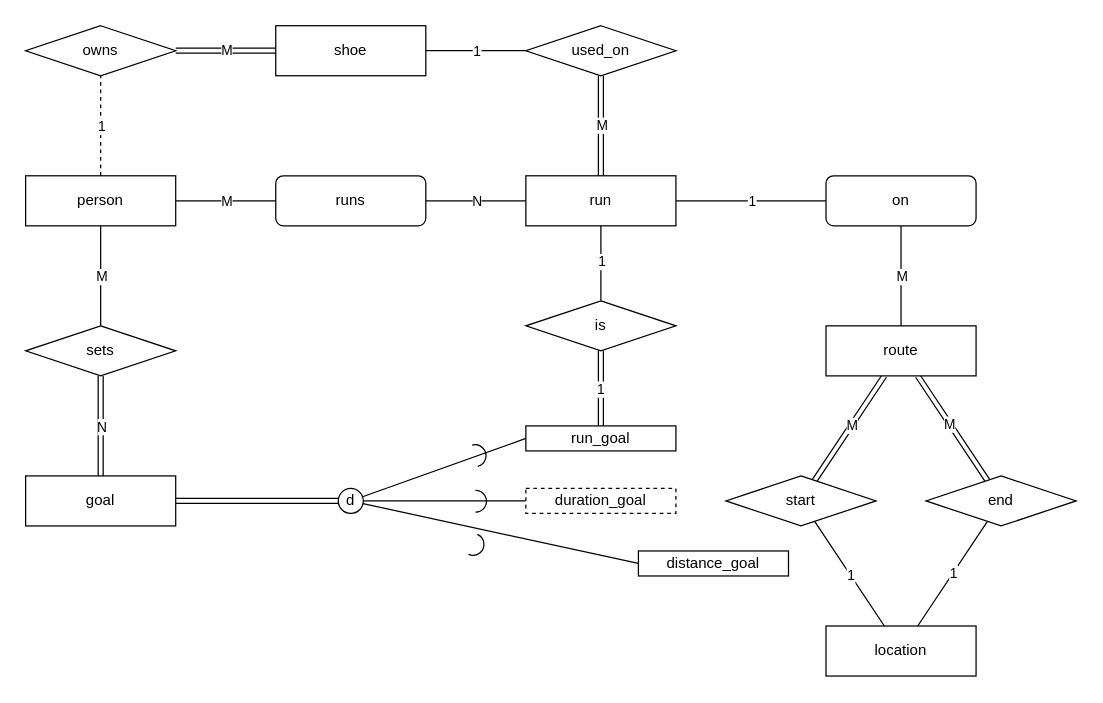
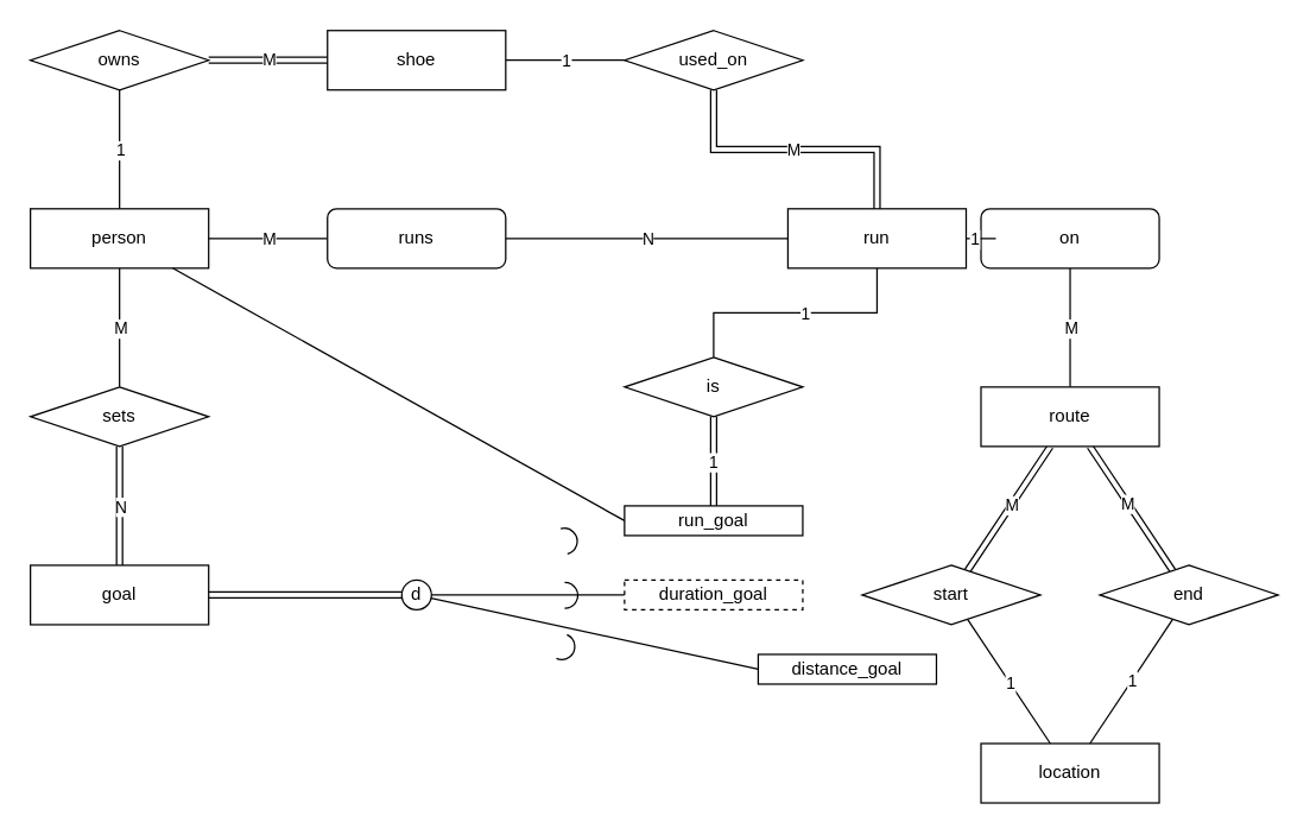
  <mxCell id="0" />
  <mxCell id="1" parent="0" />
- <mxCell id="2" style="edgeStyle=orthogonalEdgeStyle;rounded=0;orthogonalLoop=1;jettySize=auto;html=1;endArrow=none;endFill=0;dashed=1;" edge="1" parent="1" source="8" target="14"><mxGeometry relative="1" as="geometry" /></mxCell>
+ <mxCell id="2" style="edgeStyle=orthogonalEdgeStyle;rounded=0;orthogonalLoop=1;jettySize=auto;html=1;endArrow=none;endFill=0;" edge="1" parent="1" source="8" target="14"><mxGeometry relative="1" as="geometry" /></mxCell>
  <mxCell id="3" value="1" style="edgeLabel;html=1;align=center;verticalAlign=middle;resizable=0;points=[];" vertex="1" connectable="0" parent="2"><mxGeometry x="0.005" relative="1" as="geometry"><mxPoint as="offset" /></mxGeometry></mxCell>
  <mxCell id="4" style="edgeStyle=orthogonalEdgeStyle;rounded=0;orthogonalLoop=1;jettySize=auto;html=1;endArrow=none;endFill=0;" edge="1" parent="1" source="8" target="17"><mxGeometry relative="1" as="geometry" /></mxCell>
  <mxCell id="5" value="M" style="edgeLabel;html=1;align=center;verticalAlign=middle;resizable=0;points=[];" vertex="1" connectable="0" parent="4"><mxGeometry x="-0.004" relative="1" as="geometry"><mxPoint as="offset" /></mxGeometry></mxCell>
  <mxCell id="6" style="edgeStyle=orthogonalEdgeStyle;rounded=0;orthogonalLoop=1;jettySize=auto;html=1;endArrow=none;endFill=0;" edge="1" parent="1" source="8" target="37"><mxGeometry relative="1" as="geometry" /></mxCell>
  <mxCell id="7" value="M" style="edgeLabel;html=1;align=center;verticalAlign=middle;resizable=0;points=[];" vertex="1" connectable="0" parent="6"><mxGeometry x="0.003" relative="1" as="geometry"><mxPoint as="offset" /></mxGeometry></mxCell>
  <mxCell id="8" value="person" style="rounded=0;whiteSpace=wrap;html=1;" parent="1" vertex="1"><mxGeometry x="20" y="140" width="120" height="40" as="geometry" /></mxCell>
  <mxCell id="9" style="edgeStyle=orthogonalEdgeStyle;rounded=0;orthogonalLoop=1;jettySize=auto;html=1;endArrow=none;endFill=0;" edge="1" parent="1" source="11" target="55"><mxGeometry relative="1" as="geometry" /></mxCell>
  <mxCell id="10" value="1" style="edgeLabel;html=1;align=center;verticalAlign=middle;resizable=0;points=[];" vertex="1" connectable="0" parent="9"><mxGeometry x="-0.007" relative="1" as="geometry"><mxPoint as="offset" /></mxGeometry></mxCell>
  <mxCell id="11" value="shoe" style="rounded=0;whiteSpace=wrap;html=1;" parent="1" vertex="1"><mxGeometry x="220" y="20" width="120" height="40" as="geometry" /></mxCell>
  <mxCell id="12" style="edgeStyle=orthogonalEdgeStyle;rounded=0;orthogonalLoop=1;jettySize=auto;html=1;endArrow=none;endFill=0;shape=link;" edge="1" parent="1" source="14" target="11"><mxGeometry relative="1" as="geometry" /></mxCell>
  <mxCell id="13" value="M" style="edgeLabel;html=1;align=center;verticalAlign=middle;resizable=0;points=[];" vertex="1" connectable="0" parent="12"><mxGeometry x="-0.003" y="1" relative="1" as="geometry"><mxPoint as="offset" /></mxGeometry></mxCell>
  <mxCell id="14" value="owns" style="rhombus;whiteSpace=wrap;html=1;" vertex="1" parent="1"><mxGeometry x="20" y="20" width="120" height="40" as="geometry" /></mxCell>
  <mxCell id="15" style="edgeStyle=orthogonalEdgeStyle;rounded=0;orthogonalLoop=1;jettySize=auto;html=1;endArrow=none;endFill=0;shape=link;" edge="1" parent="1" source="17" target="19"><mxGeometry relative="1" as="geometry" /></mxCell>
  <mxCell id="16" value="N" style="edgeLabel;html=1;align=center;verticalAlign=middle;resizable=0;points=[];" vertex="1" connectable="0" parent="15"><mxGeometry x="0.006" relative="1" as="geometry"><mxPoint as="offset" /></mxGeometry></mxCell>
  <mxCell id="17" value="sets" style="rhombus;whiteSpace=wrap;html=1;" vertex="1" parent="1"><mxGeometry x="20" y="260" width="120" height="40" as="geometry" /></mxCell>
  <mxCell id="18" style="edgeStyle=orthogonalEdgeStyle;rounded=0;orthogonalLoop=1;jettySize=auto;html=1;endArrow=none;endFill=0;shape=link;" edge="1" parent="1" source="19" target="45"><mxGeometry relative="1" as="geometry" /></mxCell>
  <mxCell id="19" value="goal" style="rounded=0;whiteSpace=wrap;html=1;" vertex="1" parent="1"><mxGeometry x="20" y="380" width="120" height="40" as="geometry" /></mxCell>
  <mxCell id="20" style="edgeStyle=orthogonalEdgeStyle;rounded=0;orthogonalLoop=1;jettySize=auto;html=1;endArrow=none;endFill=0;" edge="1" parent="1" source="22" target="27"><mxGeometry relative="1" as="geometry" /></mxCell>
  <mxCell id="21" value="M" style="edgeLabel;html=1;align=center;verticalAlign=middle;resizable=0;points=[];" vertex="1" connectable="0" parent="20"><mxGeometry x="-0.012" relative="1" as="geometry"><mxPoint as="offset" /></mxGeometry></mxCell>
  <mxCell id="22" value="on" style="whiteSpace=wrap;html=1;rounded=1;" vertex="1" parent="1"><mxGeometry x="660" y="140" width="120" height="40" as="geometry" /></mxCell>
  <mxCell id="23" style="rounded=0;orthogonalLoop=1;jettySize=auto;html=1;endArrow=none;endFill=0;shape=link;" edge="1" parent="1" source="27" target="30"><mxGeometry relative="1" as="geometry" /></mxCell>
  <mxCell id="24" value="M" style="edgeLabel;html=1;align=center;verticalAlign=middle;resizable=0;points=[];" vertex="1" connectable="0" parent="23"><mxGeometry x="-0.073" relative="1" as="geometry"><mxPoint as="offset" /></mxGeometry></mxCell>
  <mxCell id="25" style="rounded=0;orthogonalLoop=1;jettySize=auto;html=1;shape=link;" edge="1" parent="1" source="27" target="34"><mxGeometry relative="1" as="geometry" /></mxCell>
  <mxCell id="26" value="M" style="edgeLabel;html=1;align=center;verticalAlign=middle;resizable=0;points=[];" vertex="1" connectable="0" parent="25"><mxGeometry x="-0.082" relative="1" as="geometry"><mxPoint as="offset" /></mxGeometry></mxCell>
  <mxCell id="27" value="route" style="rounded=0;whiteSpace=wrap;html=1;" vertex="1" parent="1"><mxGeometry x="660" y="260" width="120" height="40" as="geometry" /></mxCell>
  <mxCell id="28" style="rounded=0;orthogonalLoop=1;jettySize=auto;html=1;endArrow=none;endFill=0;" edge="1" parent="1" source="30" target="31"><mxGeometry relative="1" as="geometry" /></mxCell>
  <mxCell id="29" value="1" style="edgeLabel;html=1;align=center;verticalAlign=middle;resizable=0;points=[];" vertex="1" connectable="0" parent="28"><mxGeometry x="0.033" relative="1" as="geometry"><mxPoint as="offset" /></mxGeometry></mxCell>
  <mxCell id="30" value="start" style="rhombus;whiteSpace=wrap;html=1;" vertex="1" parent="1"><mxGeometry x="580" y="380" width="120" height="40" as="geometry" /></mxCell>
  <mxCell id="31" value="location" style="rounded=0;whiteSpace=wrap;html=1;" vertex="1" parent="1"><mxGeometry x="660" y="500" width="120" height="40" as="geometry" /></mxCell>
  <mxCell id="32" style="rounded=0;orthogonalLoop=1;jettySize=auto;html=1;endArrow=none;endFill=0;" edge="1" parent="1" source="34" target="31"><mxGeometry relative="1" as="geometry" /></mxCell>
  <mxCell id="33" value="1" style="edgeLabel;html=1;align=center;verticalAlign=middle;resizable=0;points=[];" vertex="1" connectable="0" parent="32"><mxGeometry x="-0.012" relative="1" as="geometry"><mxPoint as="offset" /></mxGeometry></mxCell>
  <mxCell id="34" value="end" style="rhombus;whiteSpace=wrap;html=1;" vertex="1" parent="1"><mxGeometry x="740" y="380" width="120" height="40" as="geometry" /></mxCell>
  <mxCell id="35" style="edgeStyle=orthogonalEdgeStyle;rounded=0;orthogonalLoop=1;jettySize=auto;html=1;endArrow=none;endFill=0;" edge="1" parent="1" source="37" target="42"><mxGeometry relative="1" as="geometry" /></mxCell>
  <mxCell id="36" value="N" style="edgeLabel;html=1;align=center;verticalAlign=middle;resizable=0;points=[];" vertex="1" connectable="0" parent="35"><mxGeometry x="0.003" relative="1" as="geometry"><mxPoint as="offset" /></mxGeometry></mxCell>
  <mxCell id="37" value="runs" style="whiteSpace=wrap;html=1;rounded=1;" vertex="1" parent="1"><mxGeometry x="220" y="140" width="120" height="40" as="geometry" /></mxCell>
  <mxCell id="38" style="edgeStyle=orthogonalEdgeStyle;rounded=0;orthogonalLoop=1;jettySize=auto;html=1;endArrow=none;endFill=0;" edge="1" parent="1" source="42" target="52"><mxGeometry relative="1" as="geometry" /></mxCell>
  <mxCell id="39" value="1" style="edgeLabel;html=1;align=center;verticalAlign=middle;resizable=0;points=[];" vertex="1" connectable="0" parent="38"><mxGeometry x="-0.067" relative="1" as="geometry"><mxPoint as="offset" /></mxGeometry></mxCell>
  <mxCell id="40" style="edgeStyle=orthogonalEdgeStyle;rounded=0;orthogonalLoop=1;jettySize=auto;html=1;endArrow=none;endFill=0;" edge="1" parent="1" source="42" target="22"><mxGeometry relative="1" as="geometry" /></mxCell>
  <mxCell id="41" value="1" style="edgeLabel;html=1;align=center;verticalAlign=middle;resizable=0;points=[];" vertex="1" connectable="0" parent="40"><mxGeometry x="0.001" relative="1" as="geometry"><mxPoint as="offset" /></mxGeometry></mxCell>
- <mxCell id="42" value="run" style="rounded=0;whiteSpace=wrap;html=1;" vertex="1" parent="1"><mxGeometry x="420" y="140" width="120" height="40" as="geometry" /></mxCell>
+ <mxCell id="42" value="run" style="rounded=0;whiteSpace=wrap;html=1;" vertex="1" parent="1"><mxGeometry x="530" y="140" width="120" height="40" as="geometry" /></mxCell>
  <mxCell id="43" style="rounded=0;orthogonalLoop=1;jettySize=auto;html=1;endArrow=none;endFill=0;" edge="1" parent="1" source="45" target="47"><mxGeometry relative="1" as="geometry" /></mxCell>
  <mxCell id="44" style="rounded=0;orthogonalLoop=1;jettySize=auto;html=1;entryX=0;entryY=0.5;entryDx=0;entryDy=0;endArrow=none;endFill=0;" edge="1" parent="1" source="45" target="46"><mxGeometry relative="1" as="geometry" /></mxCell>
  <mxCell id="45" value="d" style="ellipse;whiteSpace=wrap;html=1;aspect=fixed;" vertex="1" parent="1"><mxGeometry x="270" y="390" width="20" height="20" as="geometry" /></mxCell>
  <mxCell id="46" value="distance_goal" style="rounded=0;whiteSpace=wrap;html=1;" vertex="1" parent="1"><mxGeometry x="510" y="440" width="120" height="20" as="geometry" /></mxCell>
  <mxCell id="47" value="duration_goal" style="rounded=0;whiteSpace=wrap;html=1;dashed=1;" vertex="1" parent="1"><mxGeometry x="420" y="390" width="120" height="20" as="geometry" /></mxCell>
- <mxCell id="48" style="rounded=0;orthogonalLoop=1;jettySize=auto;html=1;exitX=0;exitY=0.5;exitDx=0;exitDy=0;endArrow=none;endFill=0;" edge="1" parent="1" source="51" target="45"><mxGeometry relative="1" as="geometry" /></mxCell>
+ <mxCell id="48" style="rounded=0;orthogonalLoop=1;jettySize=auto;html=1;exitX=0;exitY=0.5;exitDx=0;exitDy=0;endArrow=none;endFill=0;" edge="1" parent="1" source="51" target="8"><mxGeometry relative="1" as="geometry" /></mxCell>
  <mxCell id="49" style="edgeStyle=orthogonalEdgeStyle;rounded=0;orthogonalLoop=1;jettySize=auto;html=1;shape=link;" edge="1" parent="1" source="51" target="52"><mxGeometry relative="1" as="geometry" /></mxCell>
  <mxCell id="50" value="1" style="edgeLabel;html=1;align=center;verticalAlign=middle;resizable=0;points=[];" vertex="1" connectable="0" parent="49"><mxGeometry x="-0.04" y="1" relative="1" as="geometry"><mxPoint y="-1" as="offset" /></mxGeometry></mxCell>
  <mxCell id="51" value="run_goal" style="rounded=0;whiteSpace=wrap;html=1;" vertex="1" parent="1"><mxGeometry x="420" y="340" width="120" height="20" as="geometry" /></mxCell>
  <mxCell id="52" value="is" style="rhombus;whiteSpace=wrap;html=1;" vertex="1" parent="1"><mxGeometry x="420" y="240" width="120" height="40" as="geometry" /></mxCell>
  <mxCell id="53" style="edgeStyle=orthogonalEdgeStyle;rounded=0;orthogonalLoop=1;jettySize=auto;html=1;endArrow=none;endFill=0;shape=link;" edge="1" parent="1" source="55" target="42"><mxGeometry relative="1" as="geometry" /></mxCell>
  <mxCell id="54" value="M" style="edgeLabel;html=1;align=center;verticalAlign=middle;resizable=0;points=[];" vertex="1" connectable="0" parent="53"><mxGeometry x="-0.016" relative="1" as="geometry"><mxPoint as="offset" /></mxGeometry></mxCell>
  <mxCell id="55" value="used_on" style="rhombus;whiteSpace=wrap;html=1;" vertex="1" parent="1"><mxGeometry x="420" y="20" width="120" height="40" as="geometry" /></mxCell>
  <mxCell id="56" value="" style="verticalLabelPosition=bottom;verticalAlign=top;html=1;shape=mxgraph.basic.arc;startAngle=0.374;endAngle=0.876;rotation=-150;" vertex="1" parent="1"><mxGeometry x="370.63" y="355.1" width="17.47" height="17.47" as="geometry" /></mxCell>
  <mxCell id="57" value="" style="verticalLabelPosition=bottom;verticalAlign=top;html=1;shape=mxgraph.basic.arc;startAngle=0.374;endAngle=0.876;rotation=-111;" vertex="1" parent="1"><mxGeometry x="369" y="426" width="17.47" height="17.47" as="geometry" /></mxCell>
  <mxCell id="58" value="" style="verticalLabelPosition=bottom;verticalAlign=top;html=1;shape=mxgraph.basic.arc;startAngle=0.374;endAngle=0.876;rotation=-135;" vertex="1" parent="1"><mxGeometry x="371" y="391.47" width="17.47" height="17.47" as="geometry" /></mxCell>
